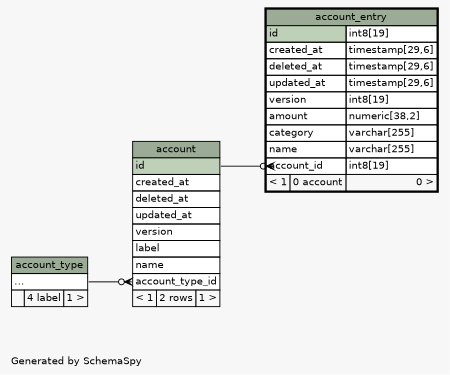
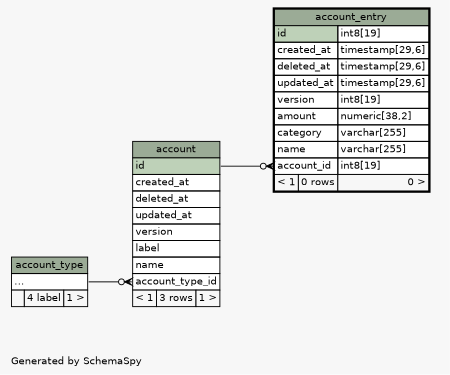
  digraph {
    bgcolor="#f7f7f7"
    fontname=Helvetica
    fontsize=11
    label="\nGenerated by SchemaSpy"
    labeljust=l
    nodesep=0.18
    rankdir=RL
    ranksep=0.46
    node [fontname=Helvetica fontsize=11 shape=plaintext]
    edge [arrowhead=none arrowsize=0.8 arrowtail=crowodot dir=back]
-   n1 [label=<     <TABLE BORDER="0" CELLBORDER="1" CELLSPACING="0" BGCOLOR="#ffffff">       <TR><TD COLSPAN="3" BGCOLOR="#9bab96" ALIGN="CENTER">account</TD></TR>       <TR><TD PORT="id" COLSPAN="3" BGCOLOR="#bed1b8" ALIGN="LEFT">id</TD></TR>       <TR><TD PORT="created_at" COLSPAN="3" ALIGN="LEFT">created_at</TD></TR>       <TR><TD PORT="deleted_at" COLSPAN="3" ALIGN="LEFT">deleted_at</TD></TR>       <TR><TD PORT="updated_at" COLSPAN="3" ALIGN="LEFT">updated_at</TD></TR>       <TR><TD PORT="version" COLSPAN="3" ALIGN="LEFT">version</TD></TR>       <TR><TD PORT="label" COLSPAN="3" ALIGN="LEFT">label</TD></TR>       <TR><TD PORT="name" COLSPAN="3" ALIGN="LEFT">name</TD></TR>       <TR><TD PORT="account_type_id" COLSPAN="3" ALIGN="LEFT">account_type_id</TD></TR>       <TR><TD ALIGN="LEFT" BGCOLOR="#f7f7f7">&lt; 1</TD><TD ALIGN="RIGHT" BGCOLOR="#f7f7f7">2 rows</TD><TD ALIGN="RIGHT" BGCOLOR="#f7f7f7">1 &gt;</TD></TR>     </TABLE>>]
+   n1 [label=<     <TABLE BORDER="0" CELLBORDER="1" CELLSPACING="0" BGCOLOR="#ffffff">       <TR><TD COLSPAN="3" BGCOLOR="#9bab96" ALIGN="CENTER">account</TD></TR>       <TR><TD PORT="id" COLSPAN="3" BGCOLOR="#bed1b8" ALIGN="LEFT">id</TD></TR>       <TR><TD PORT="created_at" COLSPAN="3" ALIGN="LEFT">created_at</TD></TR>       <TR><TD PORT="deleted_at" COLSPAN="3" ALIGN="LEFT">deleted_at</TD></TR>       <TR><TD PORT="updated_at" COLSPAN="3" ALIGN="LEFT">updated_at</TD></TR>       <TR><TD PORT="version" COLSPAN="3" ALIGN="LEFT">version</TD></TR>       <TR><TD PORT="label" COLSPAN="3" ALIGN="LEFT">label</TD></TR>       <TR><TD PORT="name" COLSPAN="3" ALIGN="LEFT">name</TD></TR>       <TR><TD PORT="account_type_id" COLSPAN="3" ALIGN="LEFT">account_type_id</TD></TR>       <TR><TD ALIGN="LEFT" BGCOLOR="#f7f7f7">&lt; 1</TD><TD ALIGN="RIGHT" BGCOLOR="#f7f7f7">3 rows</TD><TD ALIGN="RIGHT" BGCOLOR="#f7f7f7">1 &gt;</TD></TR>     </TABLE>>]
    n2 [label=<     <TABLE BORDER="0" CELLBORDER="1" CELLSPACING="0" BGCOLOR="#ffffff">       <TR><TD COLSPAN="3" BGCOLOR="#9bab96" ALIGN="CENTER">account_type</TD></TR>       <TR><TD PORT="elipses" COLSPAN="3" ALIGN="LEFT">...</TD></TR>       <TR><TD ALIGN="LEFT" BGCOLOR="#f7f7f7">  </TD><TD ALIGN="RIGHT" BGCOLOR="#f7f7f7">4 label</TD><TD ALIGN="RIGHT" BGCOLOR="#f7f7f7">1 &gt;</TD></TR>     </TABLE>>]
-   n3 [label=<     <TABLE BORDER="2" CELLBORDER="1" CELLSPACING="0" BGCOLOR="#ffffff">       <TR><TD COLSPAN="3" BGCOLOR="#9bab96" ALIGN="CENTER">account_entry</TD></TR>       <TR><TD PORT="id" COLSPAN="2" BGCOLOR="#bed1b8" ALIGN="LEFT">id</TD><TD PORT="id.type" ALIGN="LEFT">int8[19]</TD></TR>       <TR><TD PORT="created_at" COLSPAN="2" ALIGN="LEFT">created_at</TD><TD PORT="created_at.type" ALIGN="LEFT">timestamp[29,6]</TD></TR>       <TR><TD PORT="deleted_at" COLSPAN="2" ALIGN="LEFT">deleted_at</TD><TD PORT="deleted_at.type" ALIGN="LEFT">timestamp[29,6]</TD></TR>       <TR><TD PORT="updated_at" COLSPAN="2" ALIGN="LEFT">updated_at</TD><TD PORT="updated_at.type" ALIGN="LEFT">timestamp[29,6]</TD></TR>       <TR><TD PORT="version" COLSPAN="2" ALIGN="LEFT">version</TD><TD PORT="version.type" ALIGN="LEFT">int8[19]</TD></TR>       <TR><TD PORT="amount" COLSPAN="2" ALIGN="LEFT">amount</TD><TD PORT="amount.type" ALIGN="LEFT">numeric[38,2]</TD></TR>       <TR><TD PORT="category" COLSPAN="2" ALIGN="LEFT">category</TD><TD PORT="category.type" ALIGN="LEFT">varchar[255]</TD></TR>       <TR><TD PORT="name" COLSPAN="2" ALIGN="LEFT">name</TD><TD PORT="name.type" ALIGN="LEFT">varchar[255]</TD></TR>       <TR><TD PORT="account_id" COLSPAN="2" ALIGN="LEFT">account_id</TD><TD PORT="account_id.type" ALIGN="LEFT">int8[19]</TD></TR>       <TR><TD ALIGN="LEFT" BGCOLOR="#f7f7f7">&lt; 1</TD><TD ALIGN="RIGHT" BGCOLOR="#f7f7f7">0 account</TD><TD ALIGN="RIGHT" BGCOLOR="#f7f7f7">0 &gt;</TD></TR>     </TABLE>>]
+   n3 [label=<     <TABLE BORDER="2" CELLBORDER="1" CELLSPACING="0" BGCOLOR="#ffffff">       <TR><TD COLSPAN="3" BGCOLOR="#9bab96" ALIGN="CENTER">account_entry</TD></TR>       <TR><TD PORT="id" COLSPAN="2" BGCOLOR="#bed1b8" ALIGN="LEFT">id</TD><TD PORT="id.type" ALIGN="LEFT">int8[19]</TD></TR>       <TR><TD PORT="created_at" COLSPAN="2" ALIGN="LEFT">created_at</TD><TD PORT="created_at.type" ALIGN="LEFT">timestamp[29,6]</TD></TR>       <TR><TD PORT="deleted_at" COLSPAN="2" ALIGN="LEFT">deleted_at</TD><TD PORT="deleted_at.type" ALIGN="LEFT">timestamp[29,6]</TD></TR>       <TR><TD PORT="updated_at" COLSPAN="2" ALIGN="LEFT">updated_at</TD><TD PORT="updated_at.type" ALIGN="LEFT">timestamp[29,6]</TD></TR>       <TR><TD PORT="version" COLSPAN="2" ALIGN="LEFT">version</TD><TD PORT="version.type" ALIGN="LEFT">int8[19]</TD></TR>       <TR><TD PORT="amount" COLSPAN="2" ALIGN="LEFT">amount</TD><TD PORT="amount.type" ALIGN="LEFT">numeric[38,2]</TD></TR>       <TR><TD PORT="category" COLSPAN="2" ALIGN="LEFT">category</TD><TD PORT="category.type" ALIGN="LEFT">varchar[255]</TD></TR>       <TR><TD PORT="name" COLSPAN="2" ALIGN="LEFT">name</TD><TD PORT="name.type" ALIGN="LEFT">varchar[255]</TD></TR>       <TR><TD PORT="account_id" COLSPAN="2" ALIGN="LEFT">account_id</TD><TD PORT="account_id.type" ALIGN="LEFT">int8[19]</TD></TR>       <TR><TD ALIGN="LEFT" BGCOLOR="#f7f7f7">&lt; 1</TD><TD ALIGN="RIGHT" BGCOLOR="#f7f7f7">0 rows</TD><TD ALIGN="RIGHT" BGCOLOR="#f7f7f7">0 &gt;</TD></TR>     </TABLE>>]
    n1 -> n2 [headport="elipses:e" tailport="account_type_id:w"]
    n3 -> n1 [headport="id:e" tailport="account_id:w"]
  }
